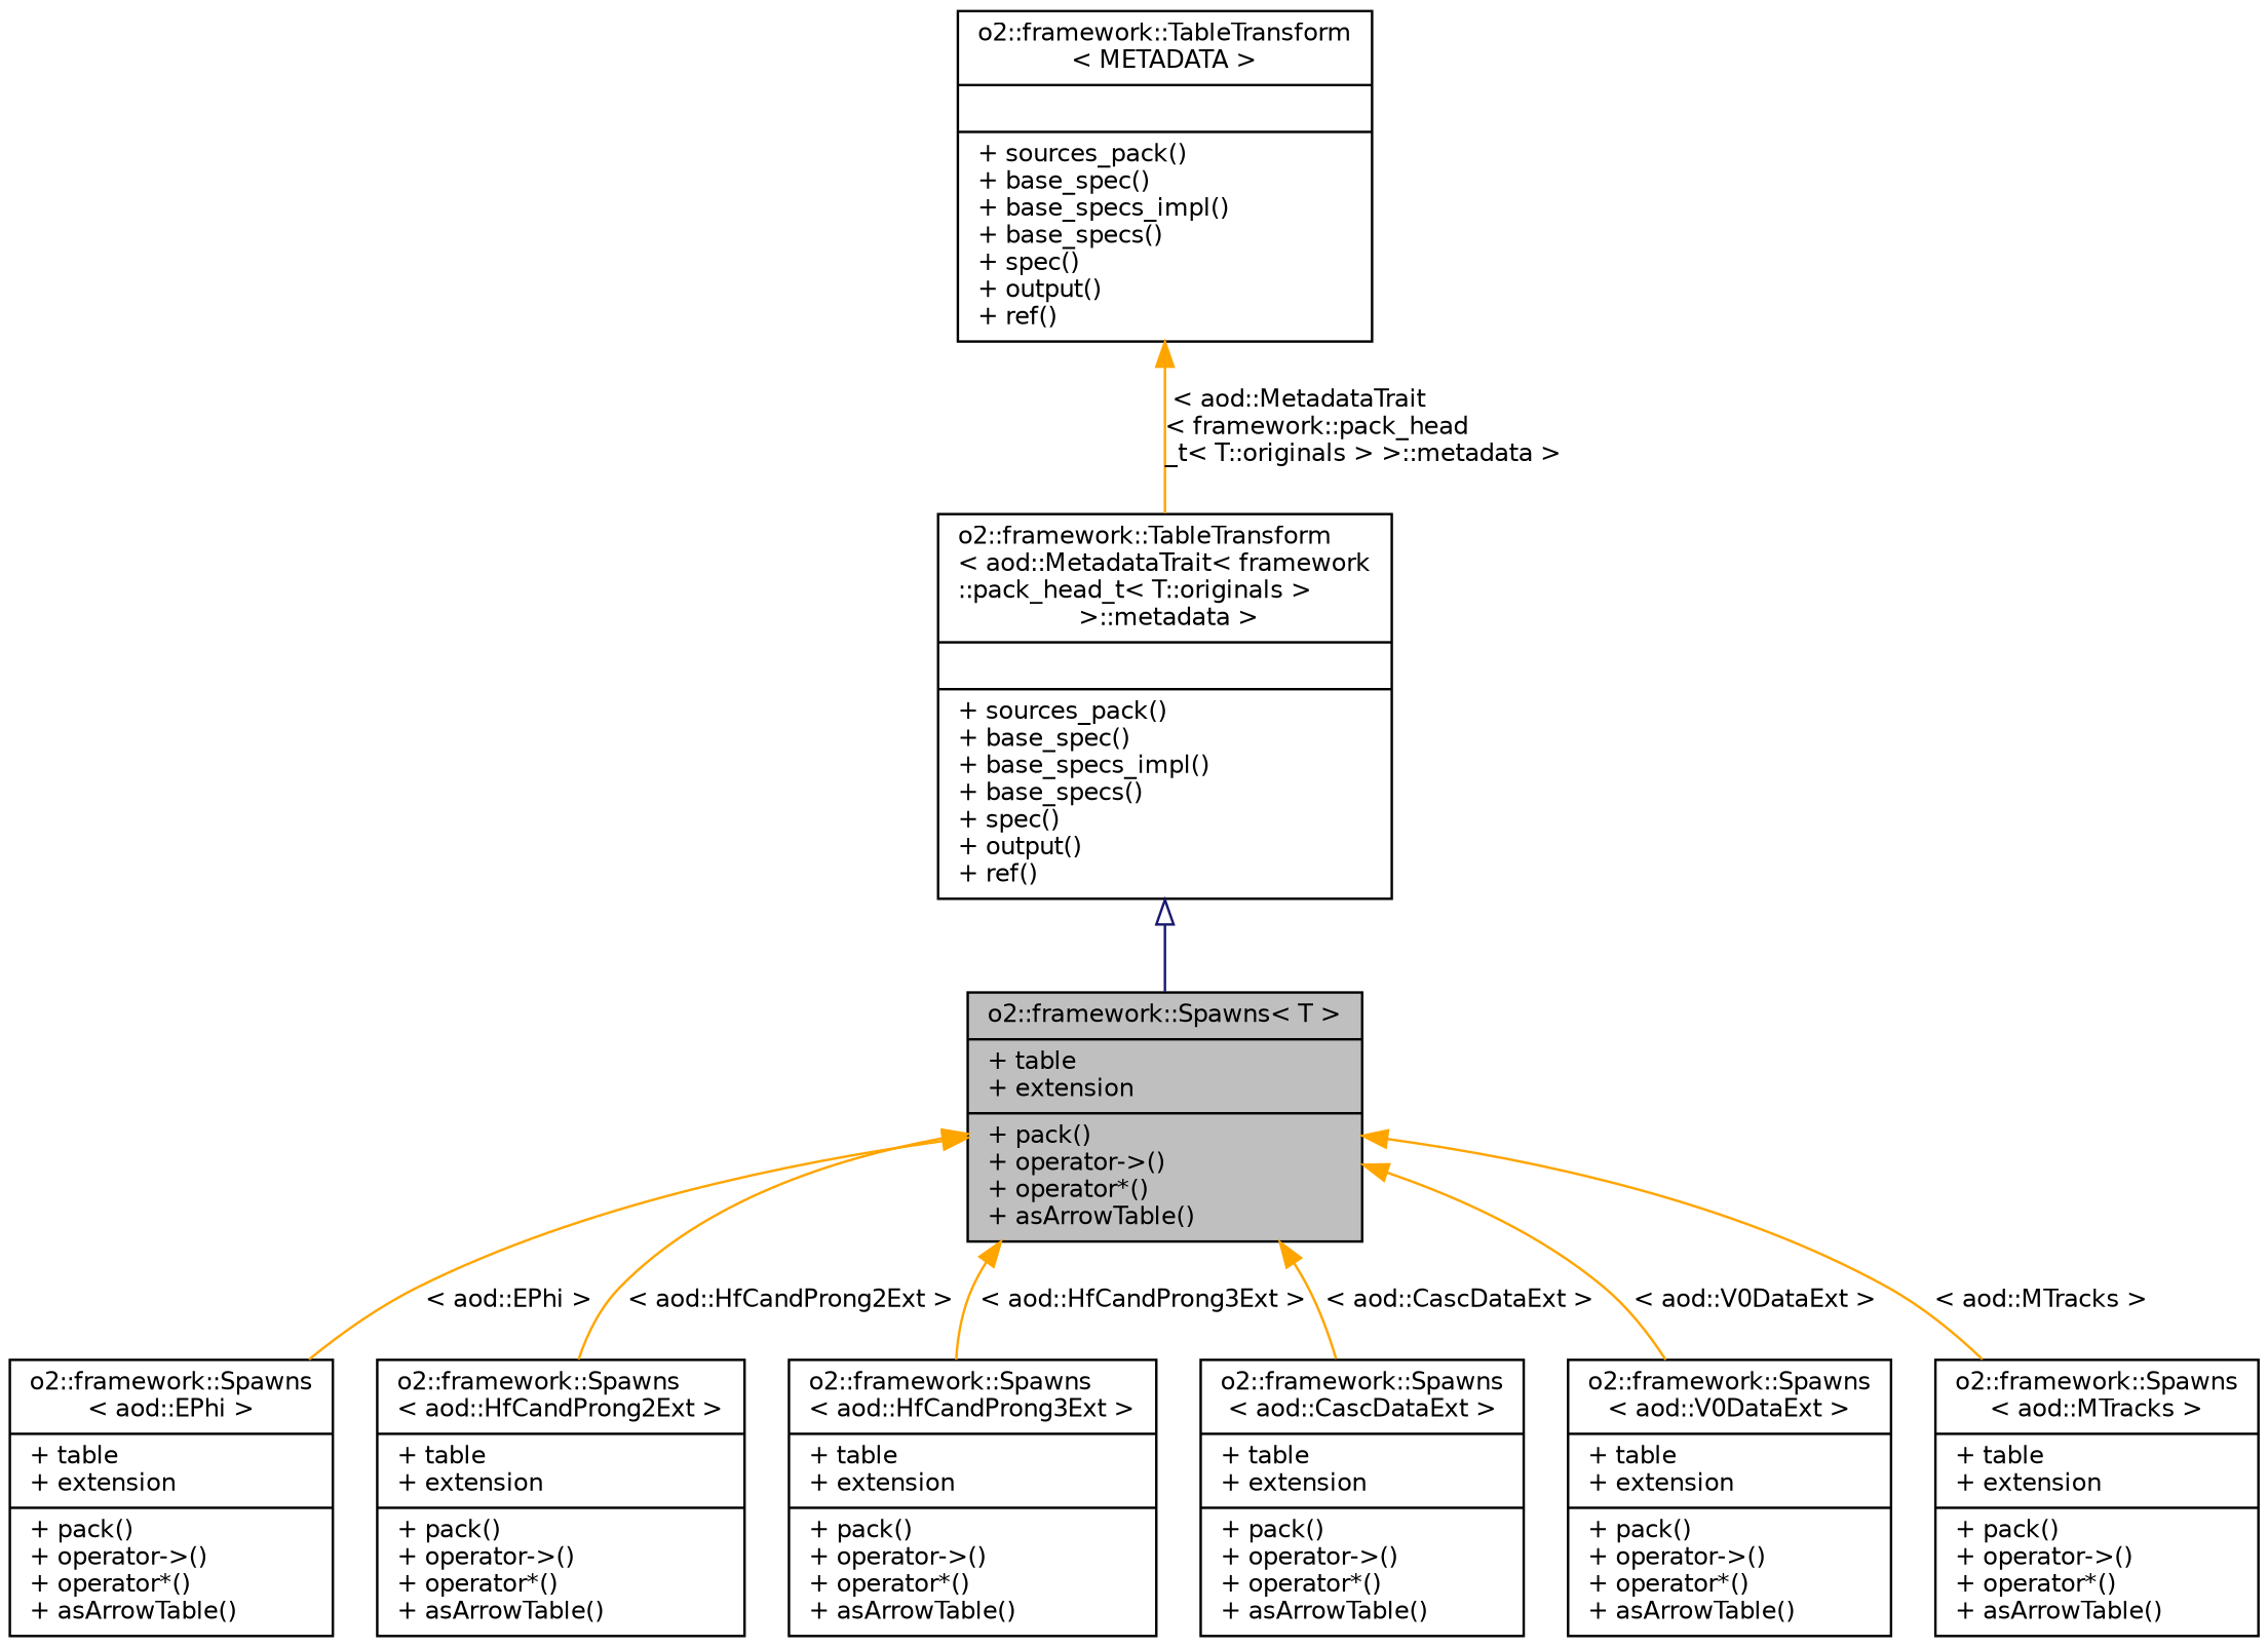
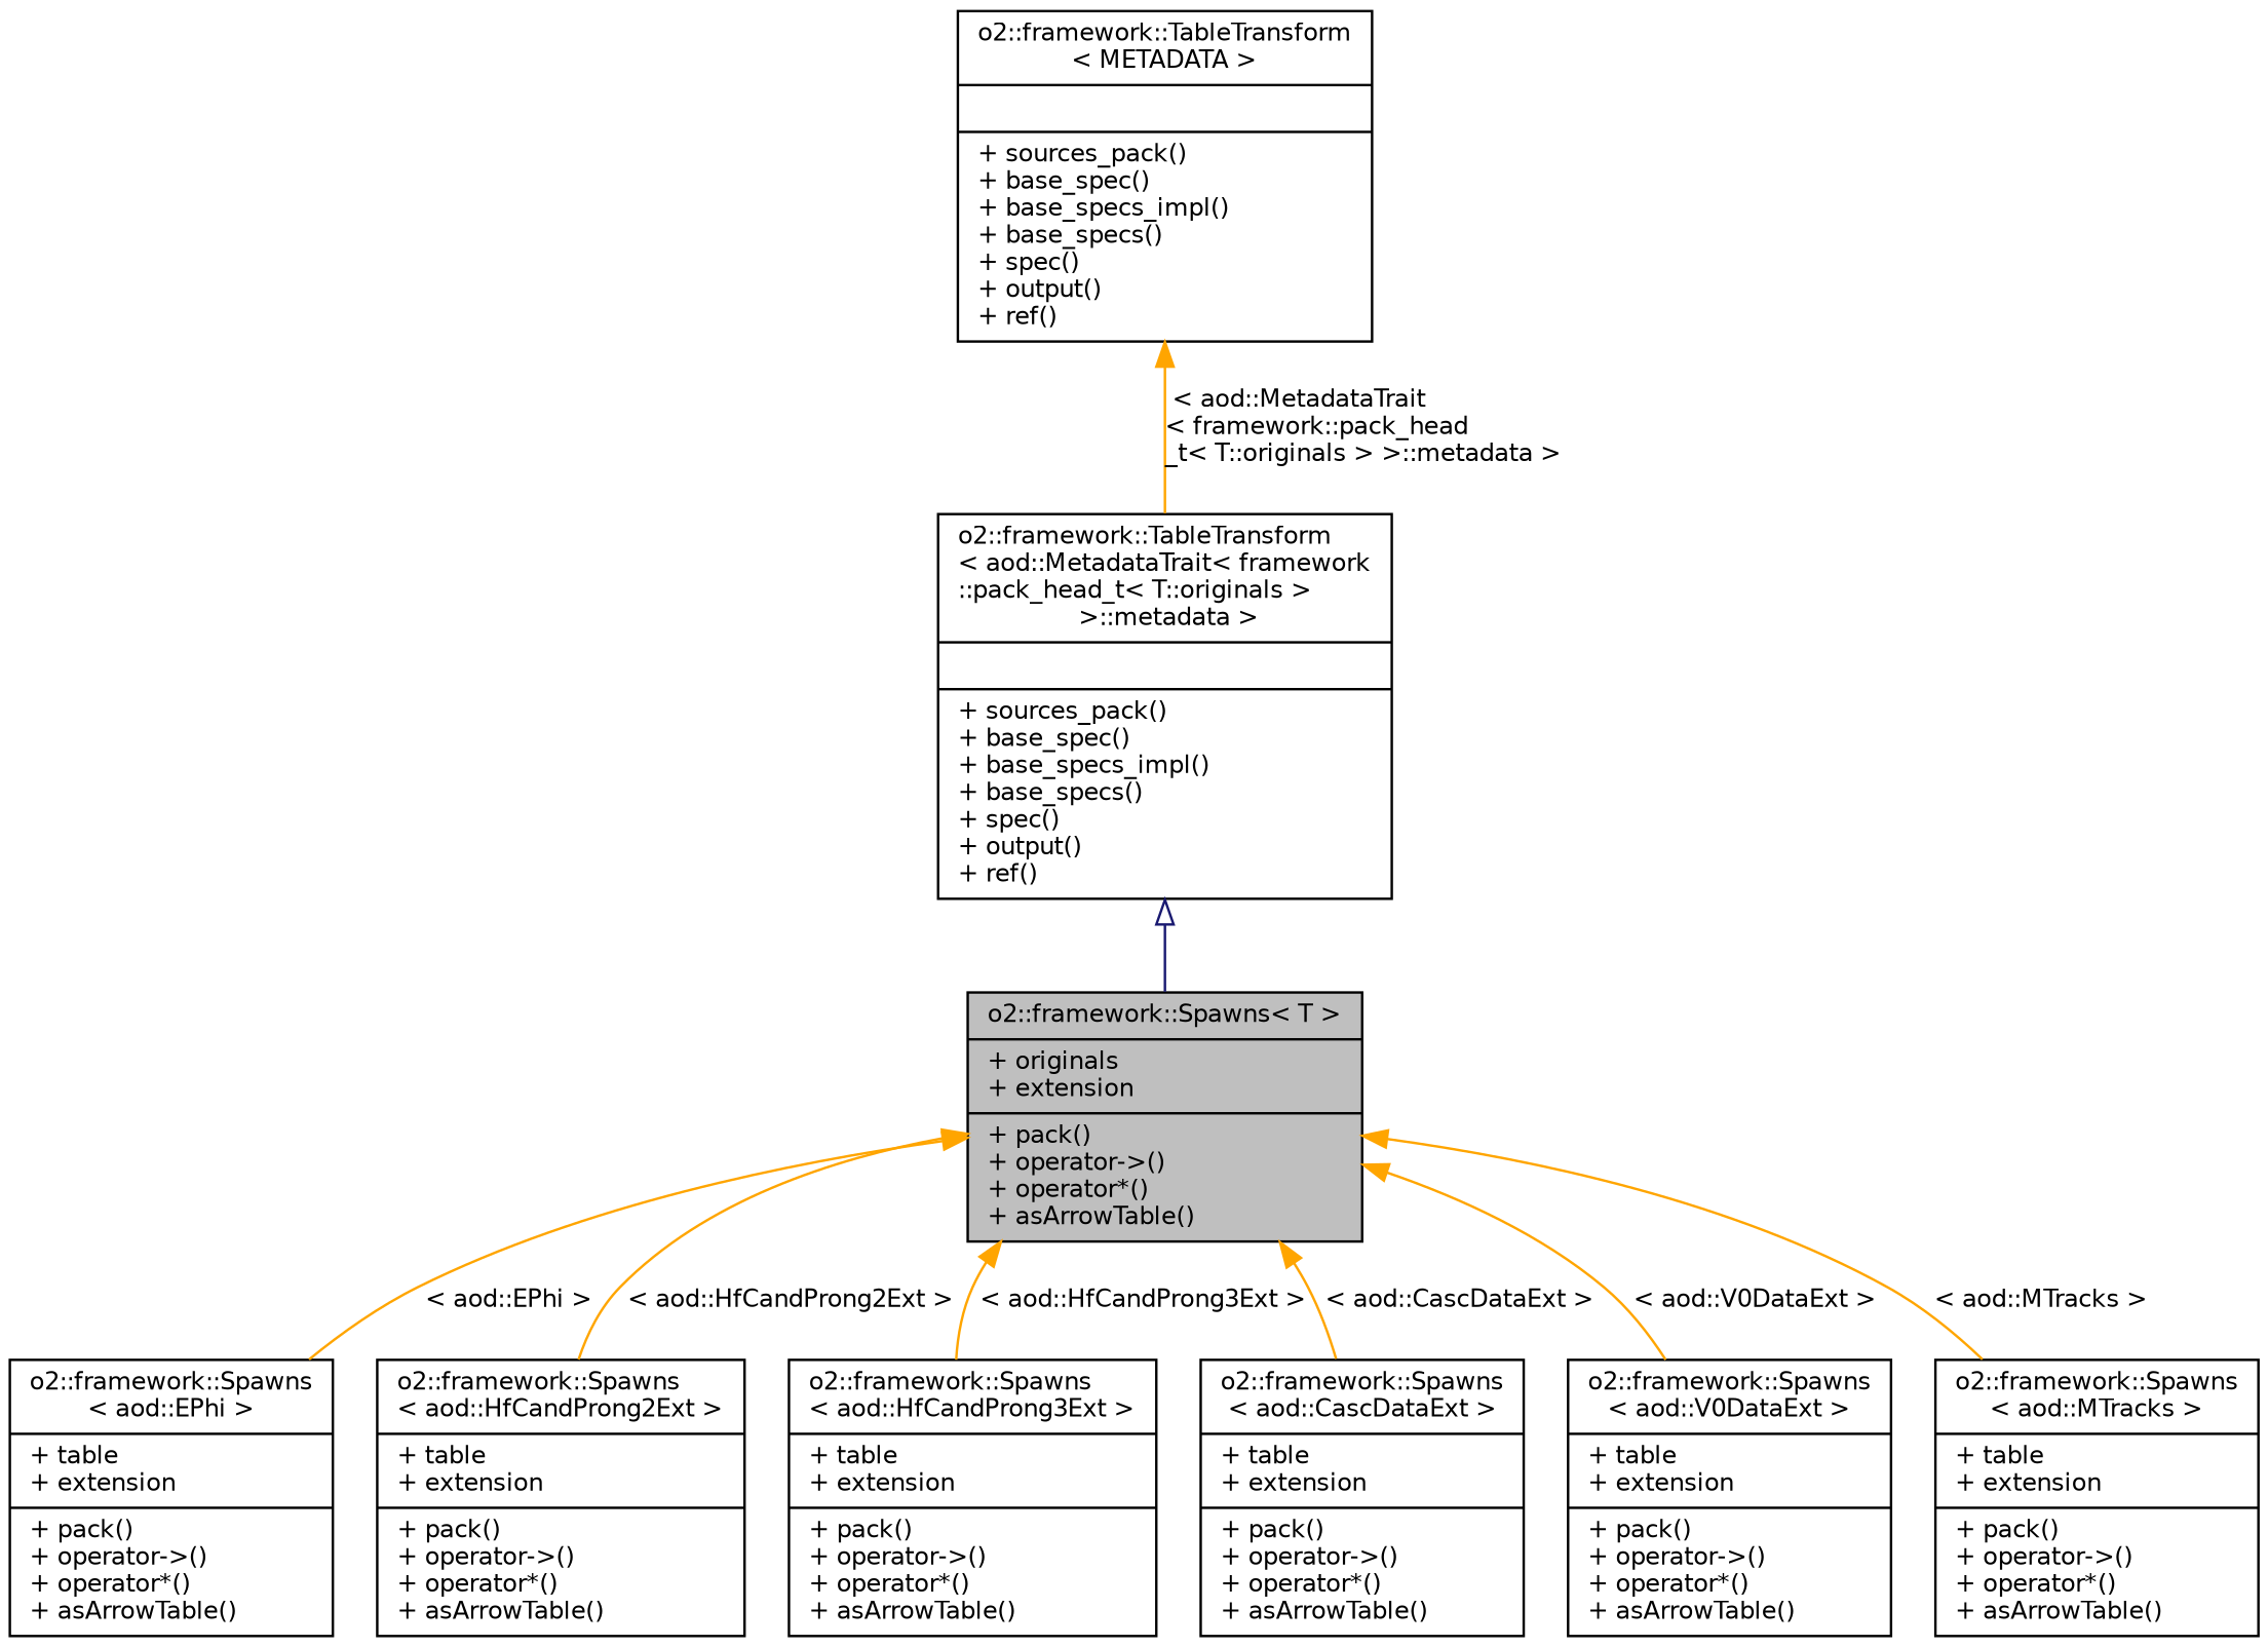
  digraph {
    node [color=black fontname=Helvetica fontsize=10 shape=record]
    edge [color=orange dir=back fontname=Helvetica fontsize=10 labelfontname=Helvetica labelfontsize=10 style=solid]
-   n1 [fillcolor=grey75 fontcolor=black height=0.2 label="{o2::framework::Spawns\< T \>\n|+ table\l+ extension\l|+ pack()\l+ operator-\>()\l+ operator*()\l+ asArrowTable()\l}" style=filled width=0.4]
+   n1 [fillcolor=grey75 fontcolor=black height=0.2 label="{o2::framework::Spawns\< T \>\n|+ originals\l+ extension\l|+ pack()\l+ operator-\>()\l+ operator*()\l+ asArrowTable()\l}" style=filled width=0.4]
    n2 [height=0.2 label="{o2::framework::Spawns\l\< aod::EPhi \>\n|+ table\l+ extension\l|+ pack()\l+ operator-\>()\l+ operator*()\l+ asArrowTable()\l}" width=0.4]
    n3 [height=0.2 label="{o2::framework::Spawns\l\< aod::HfCandProng2Ext \>\n|+ table\l+ extension\l|+ pack()\l+ operator-\>()\l+ operator*()\l+ asArrowTable()\l}" width=0.4]
    n4 [height=0.2 label="{o2::framework::Spawns\l\< aod::HfCandProng3Ext \>\n|+ table\l+ extension\l|+ pack()\l+ operator-\>()\l+ operator*()\l+ asArrowTable()\l}" width=0.4]
    n5 [height=0.2 label="{o2::framework::Spawns\l\< aod::CascDataExt \>\n|+ table\l+ extension\l|+ pack()\l+ operator-\>()\l+ operator*()\l+ asArrowTable()\l}" width=0.4]
    n6 [height=0.2 label="{o2::framework::Spawns\l\< aod::V0DataExt \>\n|+ table\l+ extension\l|+ pack()\l+ operator-\>()\l+ operator*()\l+ asArrowTable()\l}" width=0.4]
    n7 [height=0.2 label="{o2::framework::Spawns\l\< aod::MTracks \>\n|+ table\l+ extension\l|+ pack()\l+ operator-\>()\l+ operator*()\l+ asArrowTable()\l}" width=0.4]
    n8 [height=0.2 label="{o2::framework::TableTransform\l\< aod::MetadataTrait\< framework\l::pack_head_t\< T::originals \>\l \>::metadata \>\n||+ sources_pack()\l+ base_spec()\l+ base_specs_impl()\l+ base_specs()\l+ spec()\l+ output()\l+ ref()\l}" width=0.4]
    n9 [height=0.2 label="{o2::framework::TableTransform\l\< METADATA \>\n||+ sources_pack()\l+ base_spec()\l+ base_specs_impl()\l+ base_specs()\l+ spec()\l+ output()\l+ ref()\l}" width=0.4]
    n1 -> n2 [label=" \< aod::EPhi \>"]
    n1 -> n3 [label=" \< aod::HfCandProng2Ext \>"]
    n1 -> n4 [label=" \< aod::HfCandProng3Ext \>"]
    n1 -> n5 [label=" \< aod::CascDataExt \>"]
    n1 -> n6 [label=" \< aod::V0DataExt \>"]
    n1 -> n7 [label=" \< aod::MTracks \>"]
    n8 -> n1 [arrowtail=onormal color=midnightblue]
    n9 -> n8 [label=" \< aod::MetadataTrait\l\< framework::pack_head\l_t\< T::originals \> \>::metadata \>"]
  }
